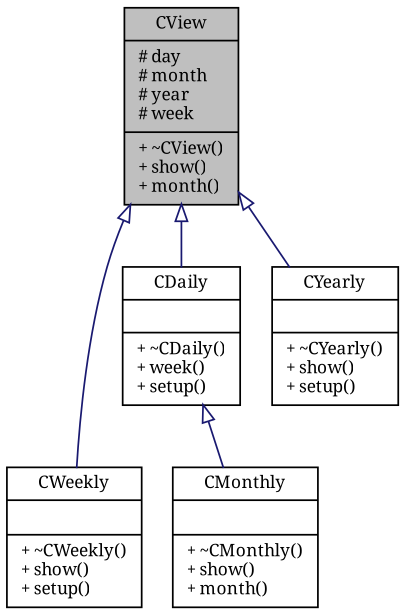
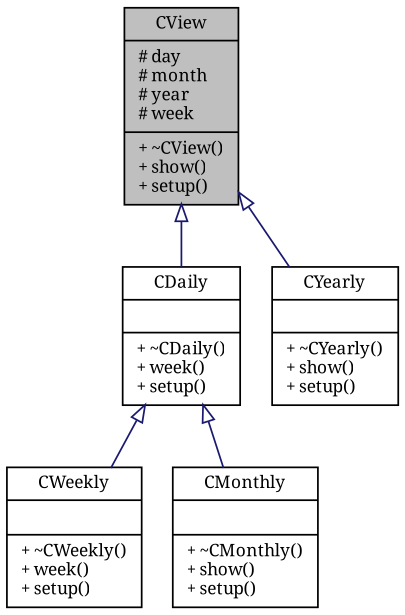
  digraph {
    fontname="Noto Serif"
    node [color=black fillcolor=white fontname="Noto Serif" fontsize=10 shape=record style=filled]
    edge [arrowtail=onormal color=midnightblue dir=back fontname="Noto Serif" fontsize=10 labelfontname=Helvetica labelfontsize=10 style=solid]
-   n1 [fillcolor=grey75 fontcolor=black height=0.2 label="{CView\n|# day\l# month\l# year\l# week\l|+ ~CView()\l+ show()\l+ month()\l}" width=0.4]
+   n1 [fillcolor=grey75 fontcolor=black height=0.2 label="{CView\n|# day\l# month\l# year\l# week\l|+ ~CView()\l+ show()\l+ setup()\l}" width=0.4]
    n2 [height=0.2 label="{CDaily\n||+ ~CDaily()\l+ week()\l+ setup()\l}" width=0.4]
-   n3 [height=0.2 label="{CWeekly\n||+ ~CWeekly()\l+ show()\l+ setup()\l}" width=0.4]
+   n3 [height=0.2 label="{CWeekly\n||+ ~CWeekly()\l+ week()\l+ setup()\l}" width=0.4]
    n4 [height=0.2 label="{CYearly\n||+ ~CYearly()\l+ show()\l+ setup()\l}" width=0.4]
-   n5 [height=0.2 label="{CMonthly\n||+ ~CMonthly()\l+ show()\l+ month()\l}" width=0.4]
+   n5 [height=0.2 label="{CMonthly\n||+ ~CMonthly()\l+ show()\l+ setup()\l}" width=0.4]
    n1 -> n2
-   n1 -> n3
+   n2 -> n3
    n1 -> n4
    n2 -> n5
  }
